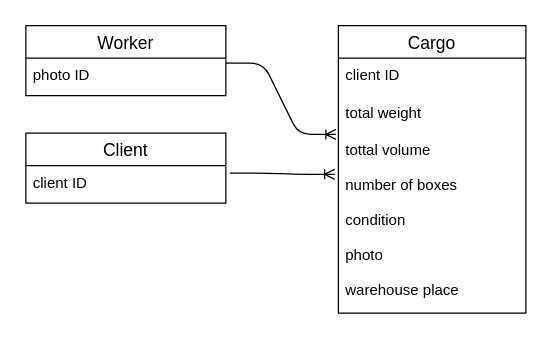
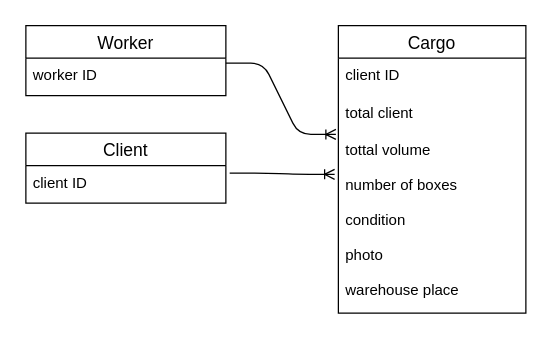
  <mxCell id="0" />
  <mxCell id="1" parent="0" />
  <mxCell id="2" value="Worker" style="swimlane;fontStyle=0;childLayout=stackLayout;horizontal=1;startSize=26;horizontalStack=0;resizeParent=1;resizeParentMax=0;resizeLast=0;collapsible=1;marginBottom=0;align=center;fontSize=14;" vertex="1" parent="1"><mxGeometry x="20" y="20" width="160" height="56" as="geometry" /></mxCell>
- <mxCell id="3" value="photo ID" style="text;strokeColor=none;fillColor=none;spacingLeft=4;spacingRight=4;overflow=hidden;rotatable=0;points=[[0,0.5],[1,0.5]];portConstraint=eastwest;fontSize=12;" vertex="1" parent="2"><mxGeometry y="26" width="160" height="30" as="geometry" /></mxCell>
+ <mxCell id="3" value="worker ID" style="text;strokeColor=none;fillColor=none;spacingLeft=4;spacingRight=4;overflow=hidden;rotatable=0;points=[[0,0.5],[1,0.5]];portConstraint=eastwest;fontSize=12;" vertex="1" parent="2"><mxGeometry y="26" width="160" height="30" as="geometry" /></mxCell>
  <mxCell id="4" value="Cargo" style="swimlane;fontStyle=0;childLayout=stackLayout;horizontal=1;startSize=26;horizontalStack=0;resizeParent=1;resizeParentMax=0;resizeLast=0;collapsible=1;marginBottom=0;align=center;fontSize=14;" vertex="1" parent="1"><mxGeometry x="270" y="20" width="150" height="230" as="geometry" /></mxCell>
  <mxCell id="5" value="client ID" style="text;strokeColor=none;fillColor=none;spacingLeft=4;spacingRight=4;overflow=hidden;rotatable=0;points=[[0,0.5],[1,0.5]];portConstraint=eastwest;fontSize=12;" vertex="1" parent="4"><mxGeometry y="26" width="150" height="30" as="geometry" /></mxCell>
- <mxCell id="6" value="total weight" style="text;strokeColor=none;fillColor=none;spacingLeft=4;spacingRight=4;overflow=hidden;rotatable=0;points=[[0,0.5],[1,0.5]];portConstraint=eastwest;fontSize=12;" vertex="1" parent="4"><mxGeometry y="56" width="150" height="30" as="geometry" /></mxCell>
+ <mxCell id="6" value="total client" style="text;strokeColor=none;fillColor=none;spacingLeft=4;spacingRight=4;overflow=hidden;rotatable=0;points=[[0,0.5],[1,0.5]];portConstraint=eastwest;fontSize=12;" vertex="1" parent="4"><mxGeometry y="56" width="150" height="30" as="geometry" /></mxCell>
  <mxCell id="7" value="tottal volume&#10;&#10;number of boxes&#10;&#10;condition&#10;&#10;photo&#10;&#10;warehouse place" style="text;strokeColor=none;fillColor=none;spacingLeft=4;spacingRight=4;overflow=hidden;rotatable=0;points=[[0,0.5],[1,0.5]];portConstraint=eastwest;fontSize=12;" vertex="1" parent="4"><mxGeometry y="86" width="150" height="144" as="geometry" /></mxCell>
  <mxCell id="8" value="Client" style="swimlane;fontStyle=0;childLayout=stackLayout;horizontal=1;startSize=26;horizontalStack=0;resizeParent=1;resizeParentMax=0;resizeLast=0;collapsible=1;marginBottom=0;align=center;fontSize=14;" vertex="1" parent="1"><mxGeometry x="20" y="106" width="160" height="56" as="geometry" /></mxCell>
  <mxCell id="9" value="client ID" style="text;strokeColor=none;fillColor=none;spacingLeft=4;spacingRight=4;overflow=hidden;rotatable=0;points=[[0,0.5],[1,0.5]];portConstraint=eastwest;fontSize=12;" vertex="1" parent="8"><mxGeometry y="26" width="160" height="30" as="geometry" /></mxCell>
  <mxCell id="10" value="" style="edgeStyle=entityRelationEdgeStyle;fontSize=12;html=1;endArrow=ERoneToMany;" edge="1" parent="1"><mxGeometry width="100" height="100" relative="1" as="geometry"><mxPoint x="180" y="50" as="sourcePoint" /><mxPoint x="268" y="107" as="targetPoint" /></mxGeometry></mxCell>
  <mxCell id="11" value="" style="edgeStyle=entityRelationEdgeStyle;fontSize=12;html=1;endArrow=ERoneToMany;entryX=-0.02;entryY=0.229;entryDx=0;entryDy=0;entryPerimeter=0;exitX=1.019;exitY=0.2;exitDx=0;exitDy=0;exitPerimeter=0;" edge="1" parent="1" source="9" target="7"><mxGeometry width="100" height="100" relative="1" as="geometry"><mxPoint x="180" y="185" as="sourcePoint" /><mxPoint x="270" y="110" as="targetPoint" /></mxGeometry></mxCell>
